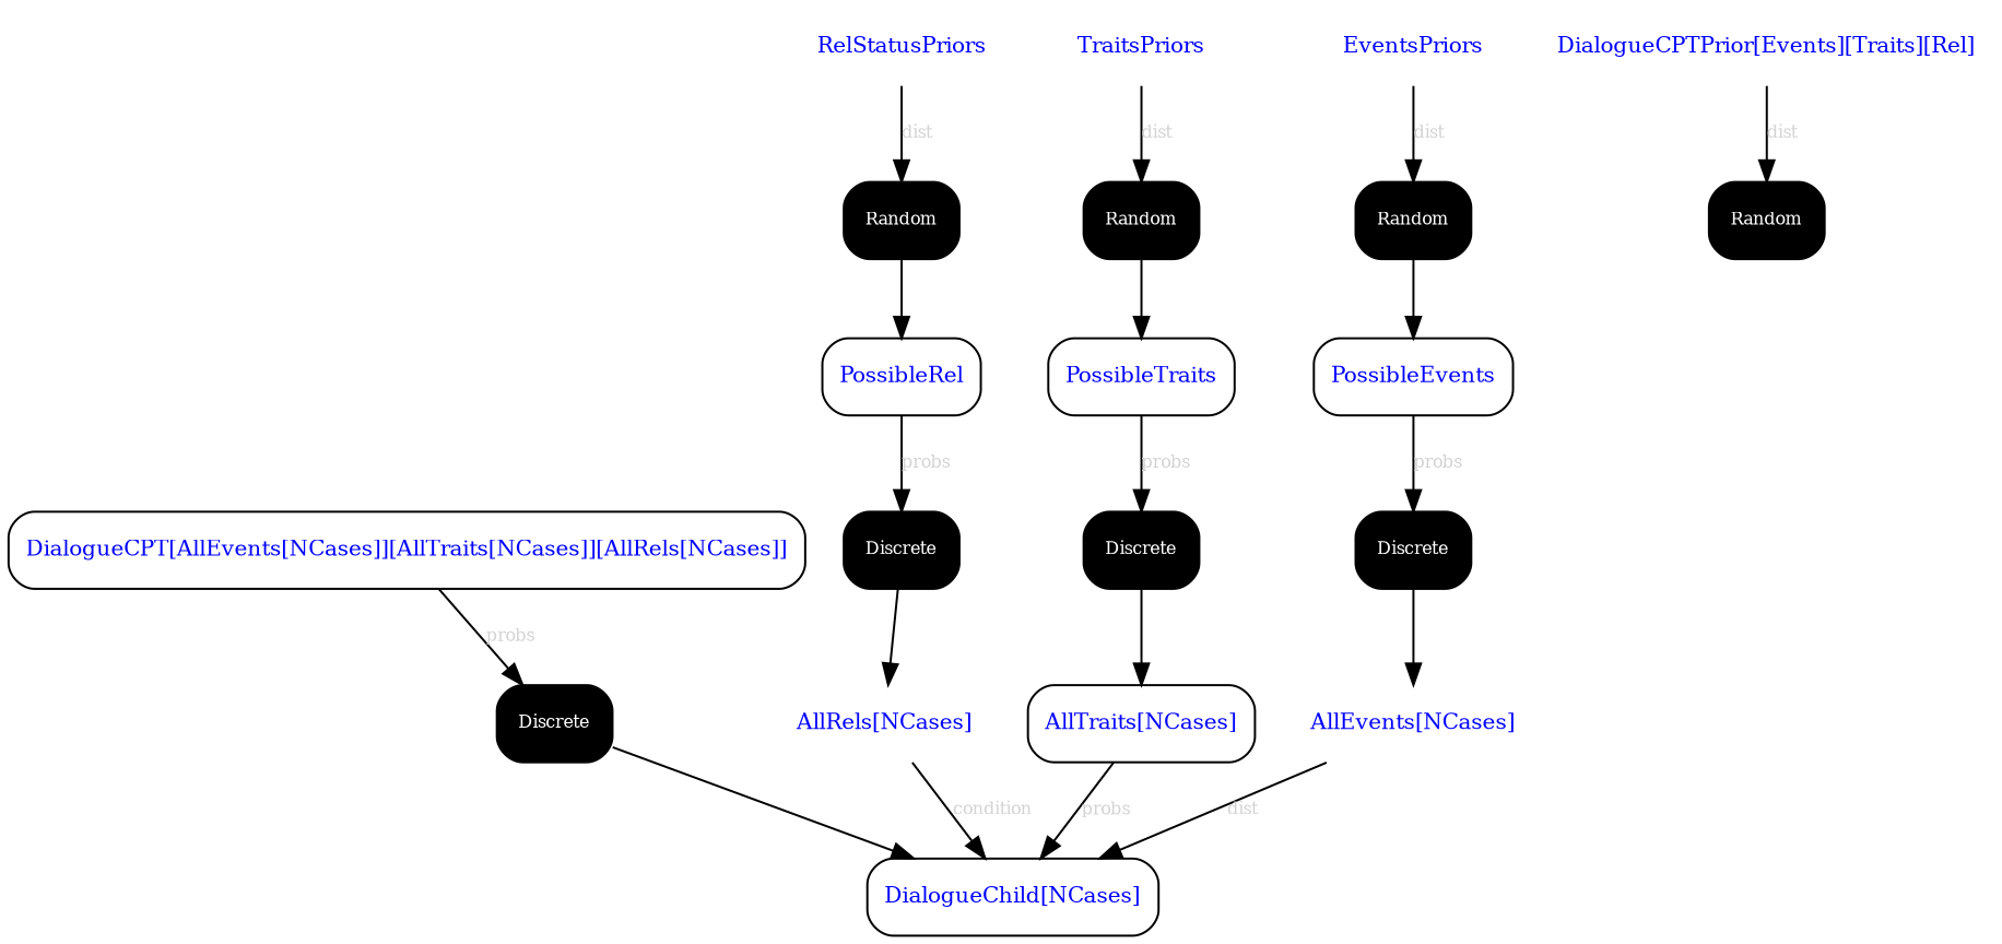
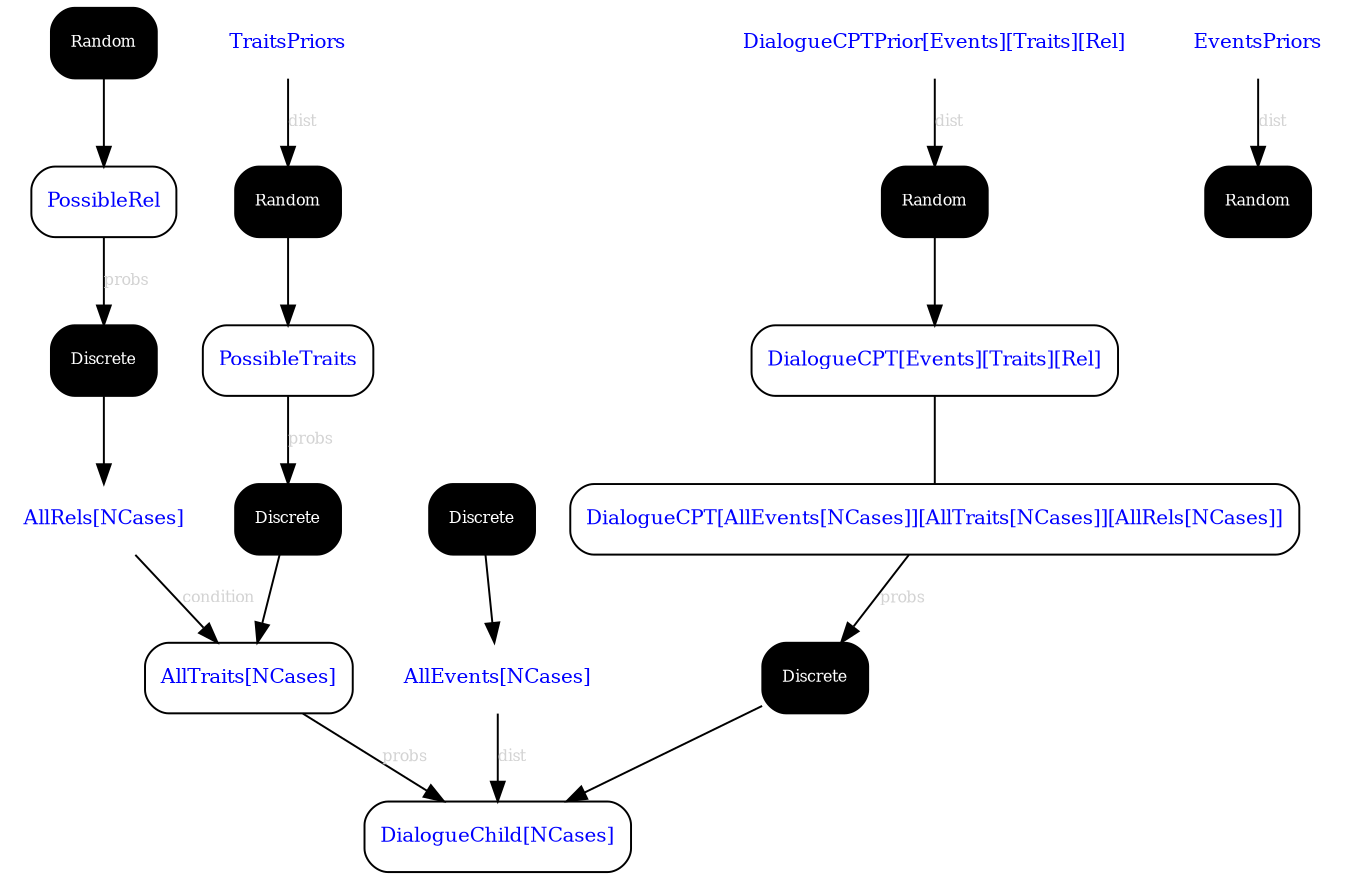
  digraph {
    node [fillcolor=transparent fontcolor="#0000FF" fontsize=10 shape=box style="filled, rounded"]
    edge [arrowtail=none fontcolor="#D3D3D3" fontsize=8]
    n1 [label="DialogueCPT[AllEvents[NCases]][AllTraits[NCases]][AllRels[NCases]]"]
    n2 [fillcolor="#000000" fontcolor="#FFFFFF" fontsize=8 label=Discrete]
    n3 [label="DialogueChild[NCases]"]
    n4 [label="AllRels[NCases]" shape=none]
    n5 [label="AllTraits[NCases]"]
    n6 [label="AllEvents[NCases]" shape=none]
-   n7 [label=PossibleEvents]
    n8 [fillcolor="#000000" fontcolor="#FFFFFF" fontsize=8 label=Discrete]
    n9 [label=EventsPriors shape=none]
    n10 [fillcolor="#000000" fontcolor="#FFFFFF" fontsize=8 label=Random]
    n11 [label=PossibleTraits]
    n12 [fillcolor="#000000" fontcolor="#FFFFFF" fontsize=8 label=Discrete]
    n13 [label=TraitsPriors shape=none]
    n14 [fillcolor="#000000" fontcolor="#FFFFFF" fontsize=8 label=Random]
    n15 [label=PossibleRel]
    n16 [fillcolor="#000000" fontcolor="#FFFFFF" fontsize=8 label=Discrete]
-   n17 [label=RelStatusPriors shape=none]
    n18 [fillcolor="#000000" fontcolor="#FFFFFF" fontsize=8 label=Random]
    n19 [label="DialogueCPTPrior[Events][Traits][Rel]" shape=none]
    n20 [fillcolor="#000000" fontcolor="#FFFFFF" fontsize=8 label=Random]
+   n21 [label="DialogueCPT[Events][Traits][Rel]"]
    n1 -> n2 [label=probs]
    n2 -> n3
-   n4 -> n3 [label=condition]
+   n4 -> n5 [label=condition]
    n5 -> n3 [label=probs]
    n6 -> n3 [label=dist]
-   n7 -> n8 [label=probs]
    n8 -> n6
    n9 -> n10 [label=dist]
-   n10 -> n7
    n11 -> n12 [label=probs]
    n12 -> n5
    n13 -> n14 [label=dist]
    n14 -> n11
    n15 -> n16 [label=probs]
    n16 -> n4
-   n17 -> n18 [label=dist]
    n18 -> n15
    n19 -> n20 [label=dist]
+   n20 -> n21
+   n21 -> n1 [arrowhead=none fontcolor="" fontsize=""]
  }
